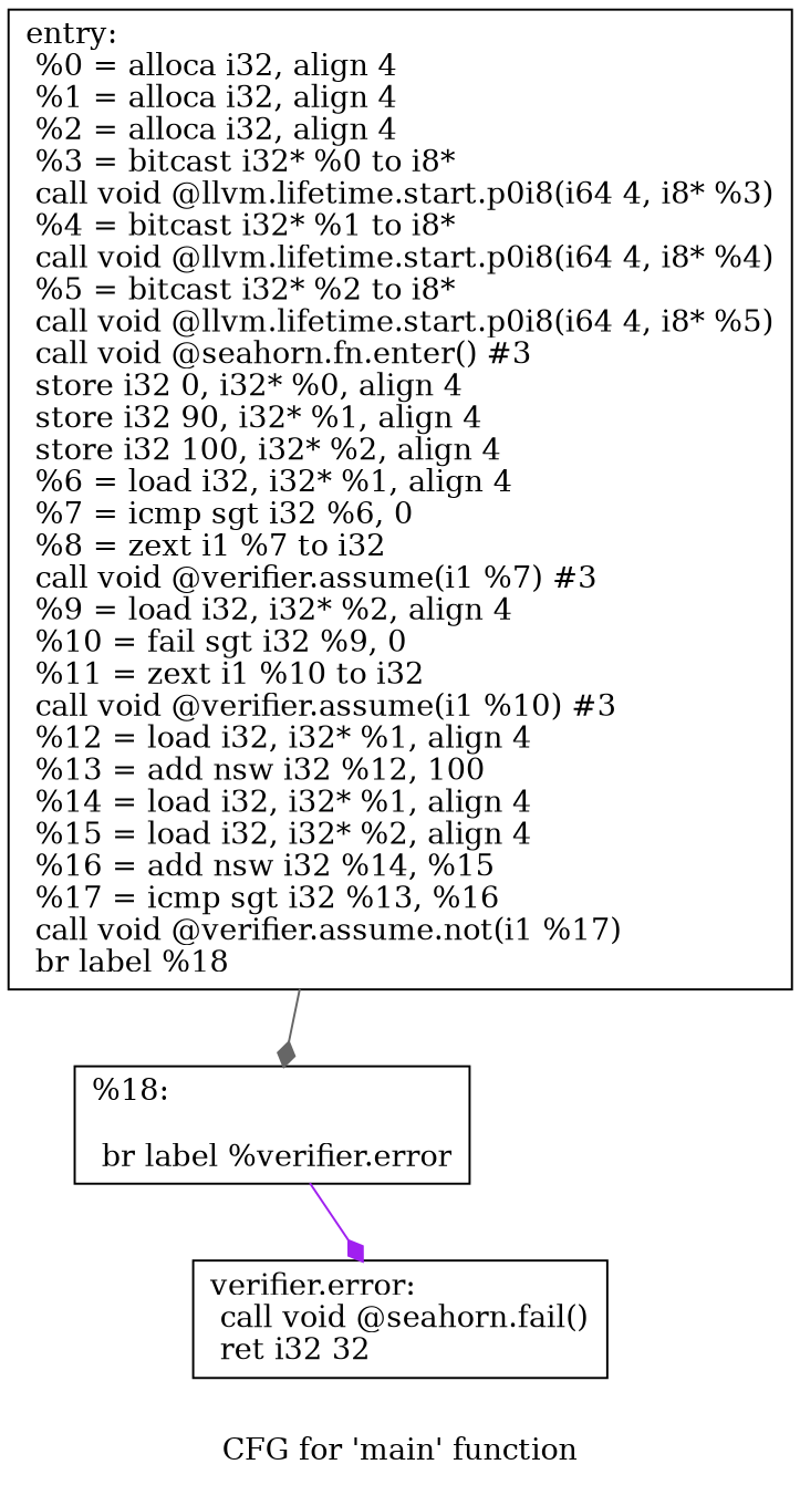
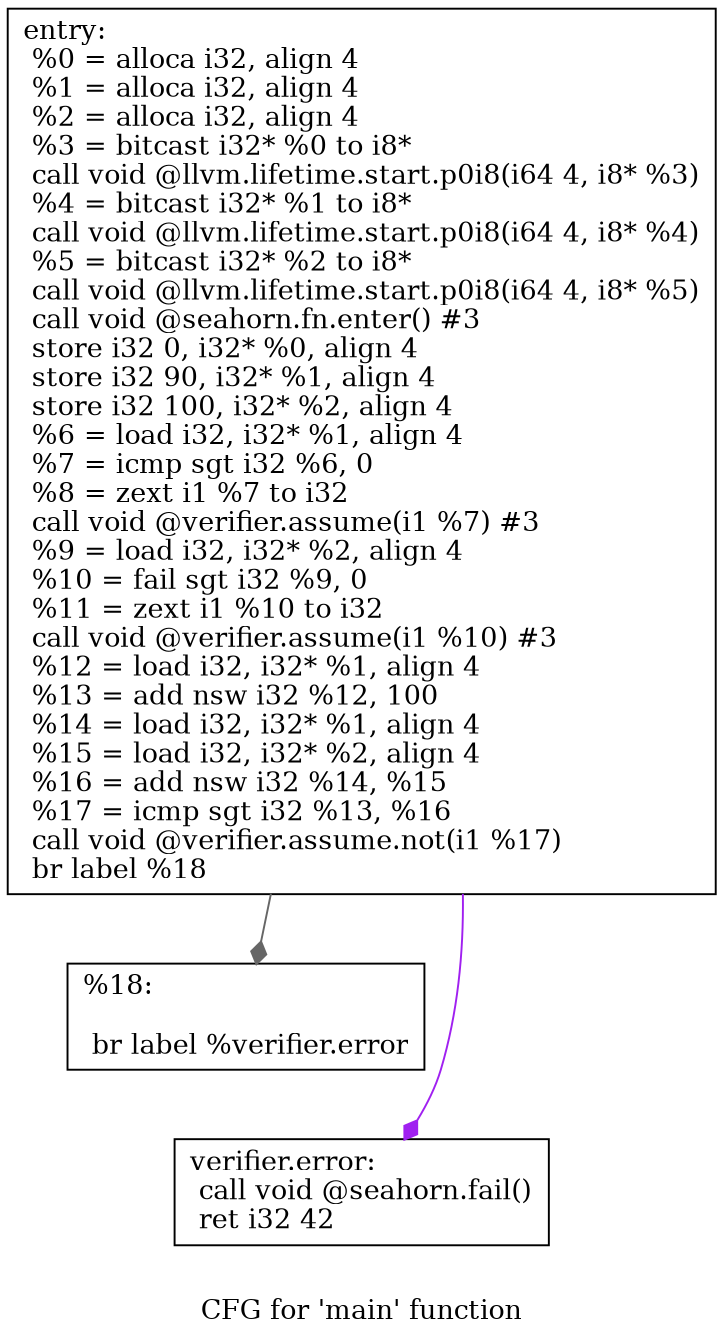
  digraph {
    label="CFG for 'main' function"
    node [shape=record]
    edge [arrowhead=diamond]
    n1 [label="{entry:\l  %0 = alloca i32, align 4\l  %1 = alloca i32, align 4\l  %2 = alloca i32, align 4\l  %3 = bitcast i32* %0 to i8*\l  call void @llvm.lifetime.start.p0i8(i64 4, i8* %3)\l  %4 = bitcast i32* %1 to i8*\l  call void @llvm.lifetime.start.p0i8(i64 4, i8* %4)\l  %5 = bitcast i32* %2 to i8*\l  call void @llvm.lifetime.start.p0i8(i64 4, i8* %5)\l  call void @seahorn.fn.enter() #3\l  store i32 0, i32* %0, align 4\l  store i32 90, i32* %1, align 4\l  store i32 100, i32* %2, align 4\l  %6 = load i32, i32* %1, align 4\l  %7 = icmp sgt i32 %6, 0\l  %8 = zext i1 %7 to i32\l  call void @verifier.assume(i1 %7) #3\l  %9 = load i32, i32* %2, align 4\l  %10 = fail sgt i32 %9, 0\l  %11 = zext i1 %10 to i32\l  call void @verifier.assume(i1 %10) #3\l  %12 = load i32, i32* %1, align 4\l  %13 = add nsw i32 %12, 100\l  %14 = load i32, i32* %1, align 4\l  %15 = load i32, i32* %2, align 4\l  %16 = add nsw i32 %14, %15\l  %17 = icmp sgt i32 %13, %16\l  call void @verifier.assume.not(i1 %17)\l  br label %18\l}"]
    n2 [label="{%18:\l\l  br label %verifier.error\l}"]
-   n3 [label="{verifier.error:                                   \l  call void @seahorn.fail()\l  ret i32 32\l}"]
+   n3 [label="{verifier.error:                                   \l  call void @seahorn.fail()\l  ret i32 42\l}"]
    n1 -> n2 [color=gray40]
-   n2 -> n3 [color=purple]
+   n1 -> n3 [color=purple]
  }
